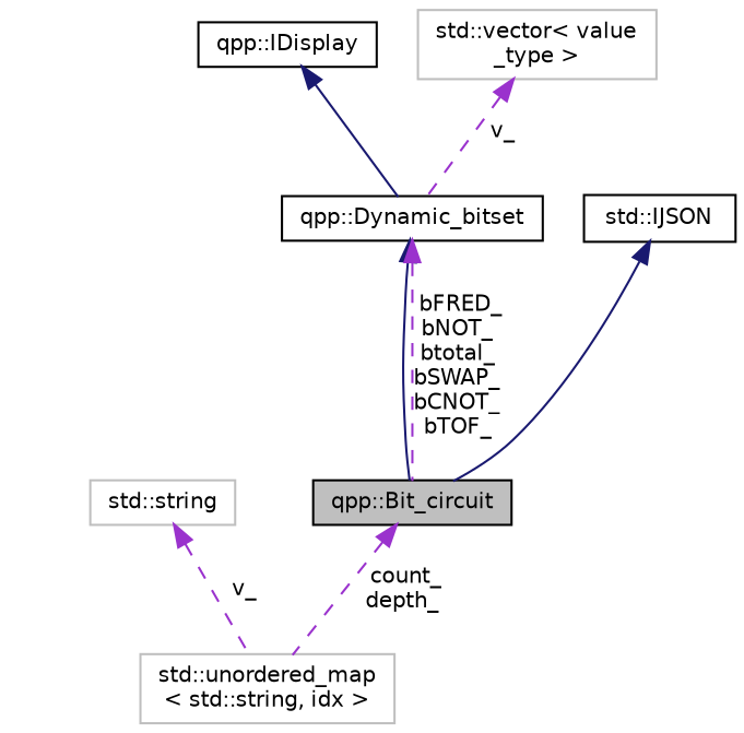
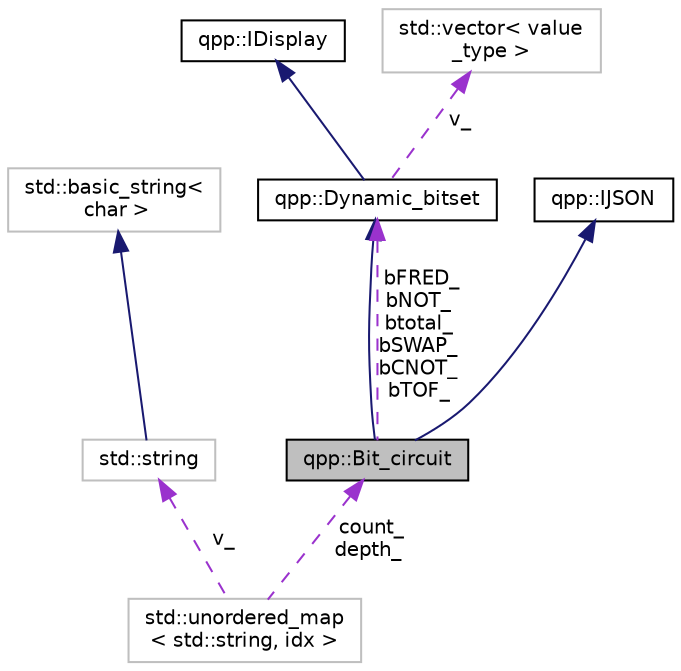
  digraph {
    node [color=black fillcolor=white fontname=Helvetica fontsize=10 shape=record style=filled]
    edge [color=darkorchid3 dir=back fontname=Helvetica fontsize=10 labelfontname=Helvetica labelfontsize=10 style=dashed]
    n1 [fillcolor=grey75 fontcolor=black height=0.2 label="qpp::Bit_circuit" width=0.4]
    n2 [color=grey75 height=0.2 label="std::unordered_map\l\< std::string, idx \>" width=0.4]
    n3 [height=0.2 label="qpp::Dynamic_bitset" width=0.4]
    n4 [height=0.2 label="qpp::IDisplay" width=0.4]
    n5 [color=grey75 height=0.2 label="std::vector\< value\l_type \>" width=0.4]
-   n6 [height=0.2 label="std::IJSON" width=0.4]
+   n6 [height=0.2 label="qpp::IJSON" width=0.4]
    n7 [color=grey75 height=0.2 label="std::string" width=0.4]
+   n8 [color=grey75 height=0.2 label="std::basic_string\<\l char \>" width=0.4]
    n1 -> n2 [label=" count_\ndepth_"]
    n3 -> n1 [color=midnightblue style=solid]
    n3 -> n1 [label=" bFRED_\nbNOT_\nbtotal_\nbSWAP_\nbCNOT_\nbTOF_"]
    n4 -> n3 [color=midnightblue style=solid]
    n5 -> n3 [label=" v_"]
    n6 -> n1 [color=midnightblue style=solid]
    n7 -> n2 [label=" v_"]
+   n8 -> n7 [color=midnightblue style=solid]
  }
